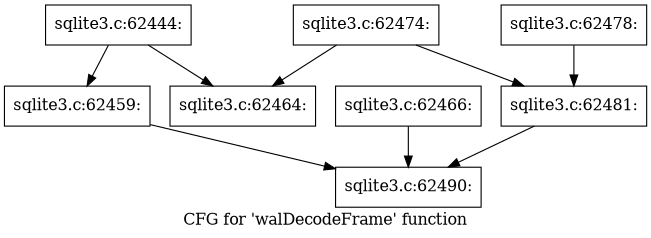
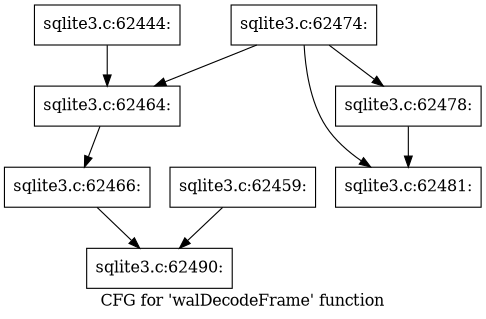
  digraph {
    label="CFG for 'walDecodeFrame' function"
    node [shape=record]
    n1 [label="{sqlite3.c:62444:}"]
    n2 [label="{sqlite3.c:62459:}"]
    n3 [label="{sqlite3.c:62464:}"]
    n4 [label="{sqlite3.c:62490:}"]
    n5 [label="{sqlite3.c:62466:}"]
    n6 [label="{sqlite3.c:62474:}"]
    n7 [label="{sqlite3.c:62481:}"]
    n8 [label="{sqlite3.c:62478:}"]
-   n1 -> n2
    n1 -> n3
    n2 -> n4
+   n3 -> n5
    n5 -> n4
    n6 -> n3
    n6 -> n7
-   n7 -> n4
+   n6 -> n8
    n8 -> n7
  }
